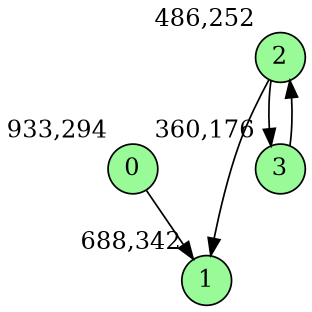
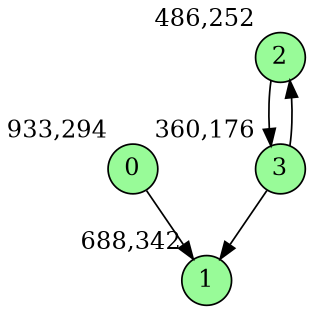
  digraph {
    bgcolor=white
    node [fillcolor=palegreen fixedsize=true shape=circle style=filled]
    0 [height=0.3 width=0.4 xlabel="933,294"]
    1 [height=0.3 width=0.4 xlabel="688,342"]
    2 [height=0.3 width=0.4 xlabel="486,252"]
    3 [height=0.3 width=0.4 xlabel="360,176"]
    0 -> 1
-   2 -> 1
+   3 -> 1
    2 -> 3
    3 -> 2
  }
